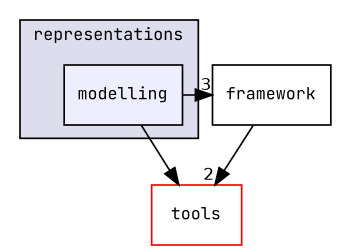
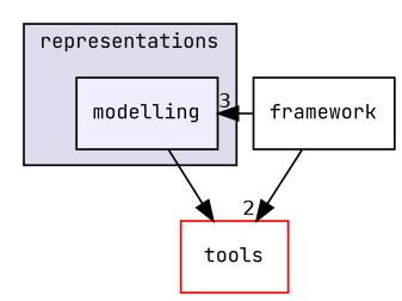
  digraph {
    compound=true
    fontname="JetBrains Mono"
    node [fontname="JetBrains Mono" fontsize=10 shape=box style=filled]
    edge [fontname="JetBrains Mono" labeldistance=1.5 labelfontname=Helvetica labelfontsize=10]
    n1 [fillcolor="#eeeeff" label=modelling pencolor=black]
    n2 [label=framework style=""]
    n3 [color=red fillcolor=white label=tools]
    subgraph cluster_1 {
      bgcolor="#ddddee"
      fontsize=10
      label=representations
      pencolor=black
      n1
    }
-   n1 -> n2 [headlabel=3]
+   n2 -> n1 [headlabel=3]
    n1 -> n3 [headlabel=4]
    n2 -> n3 [headlabel=2]
  }
